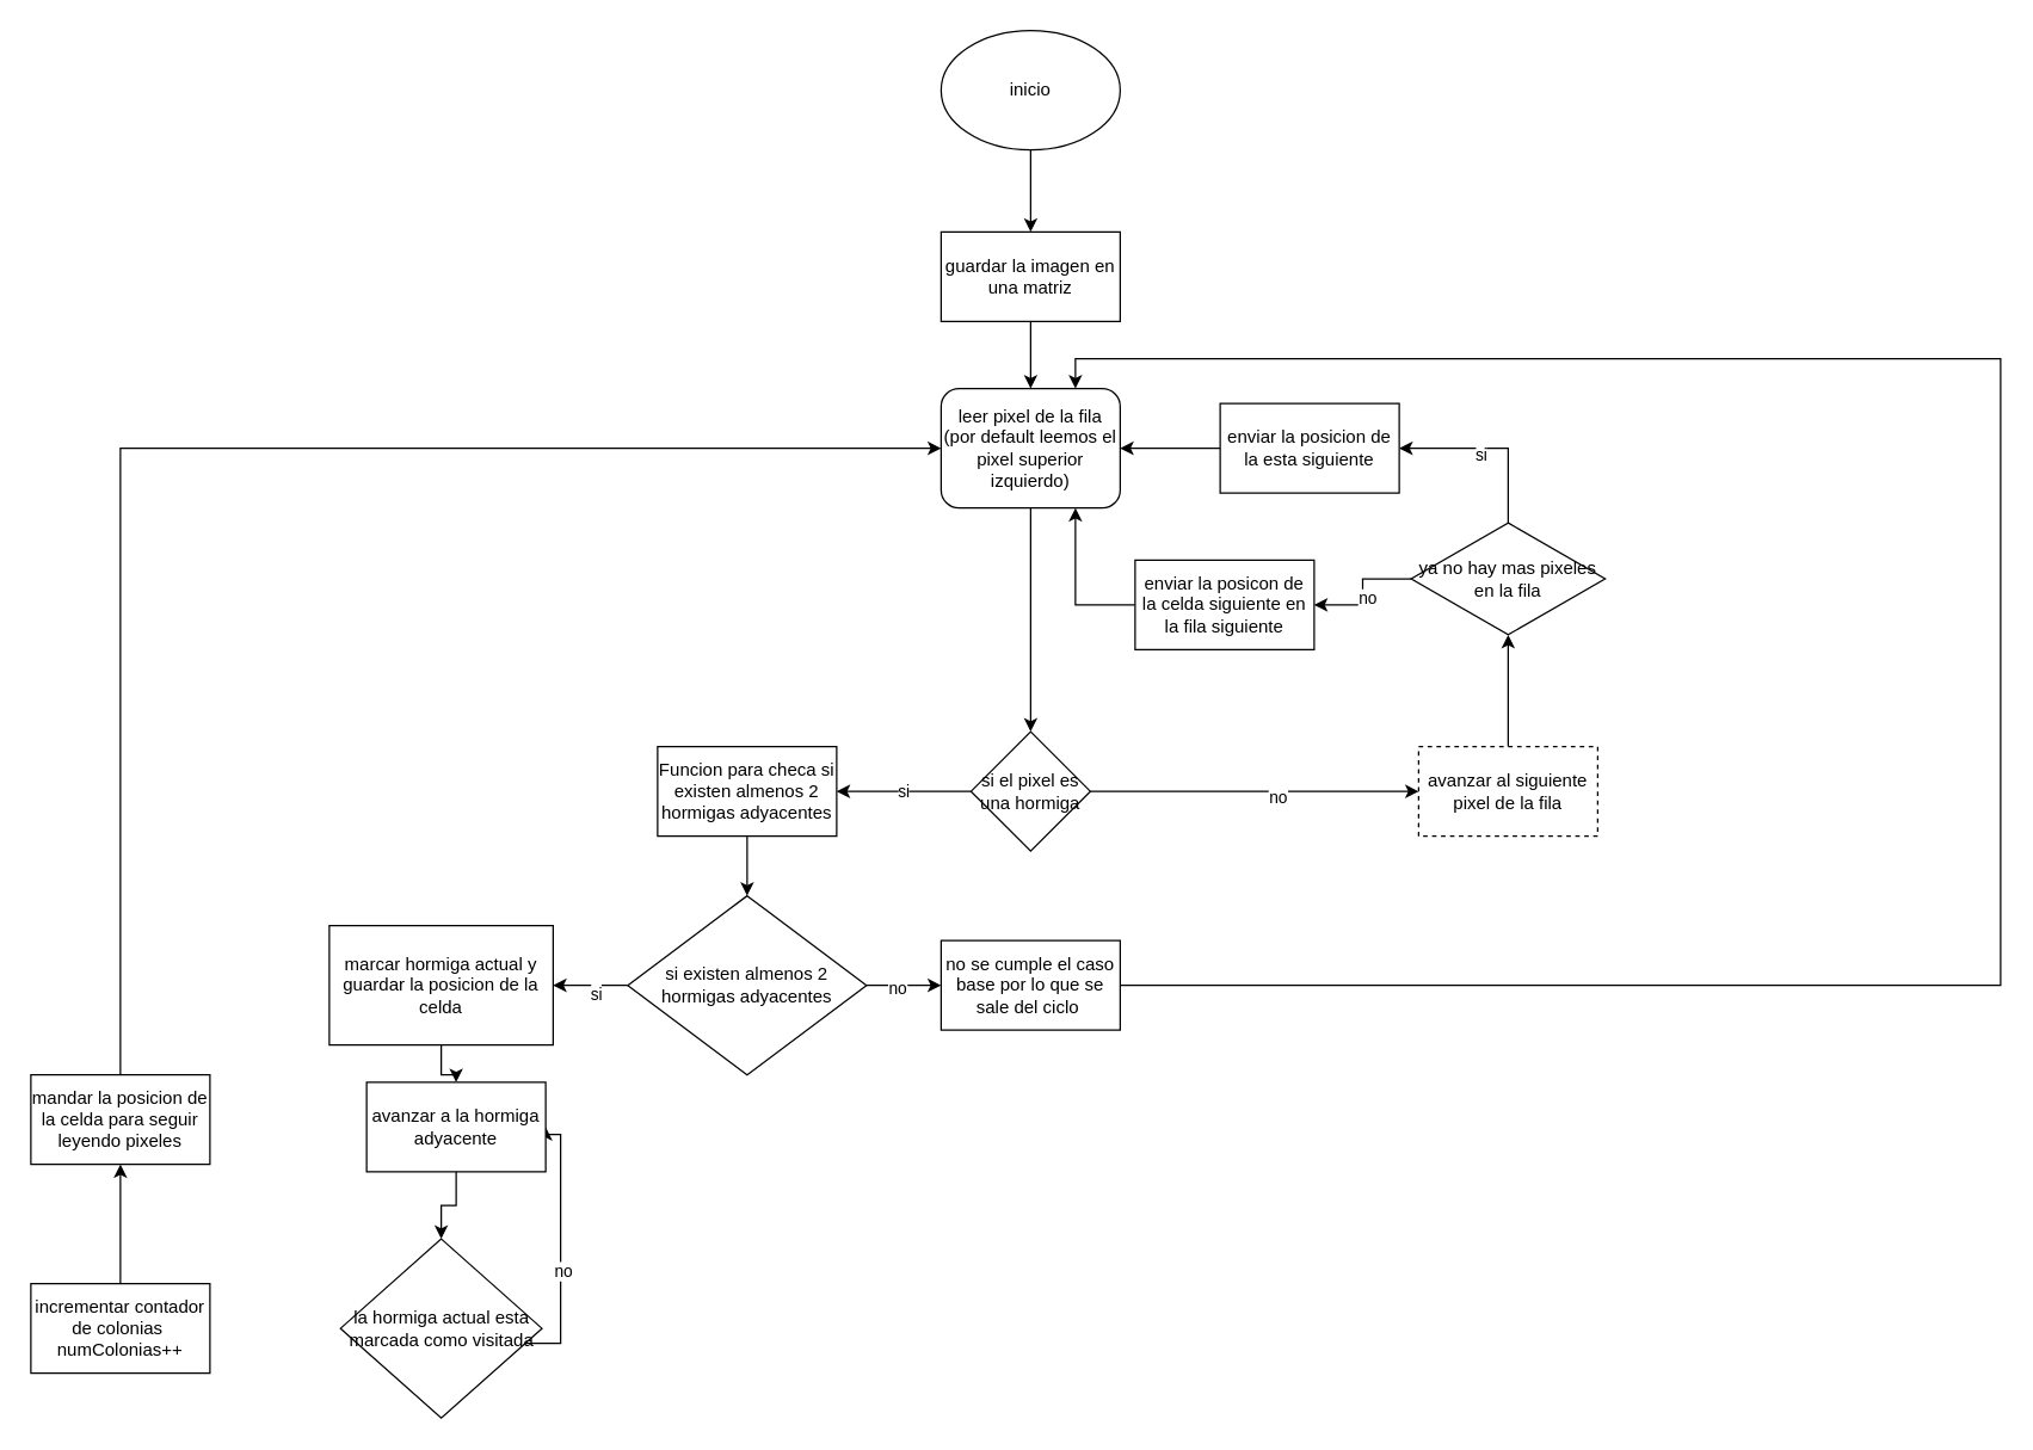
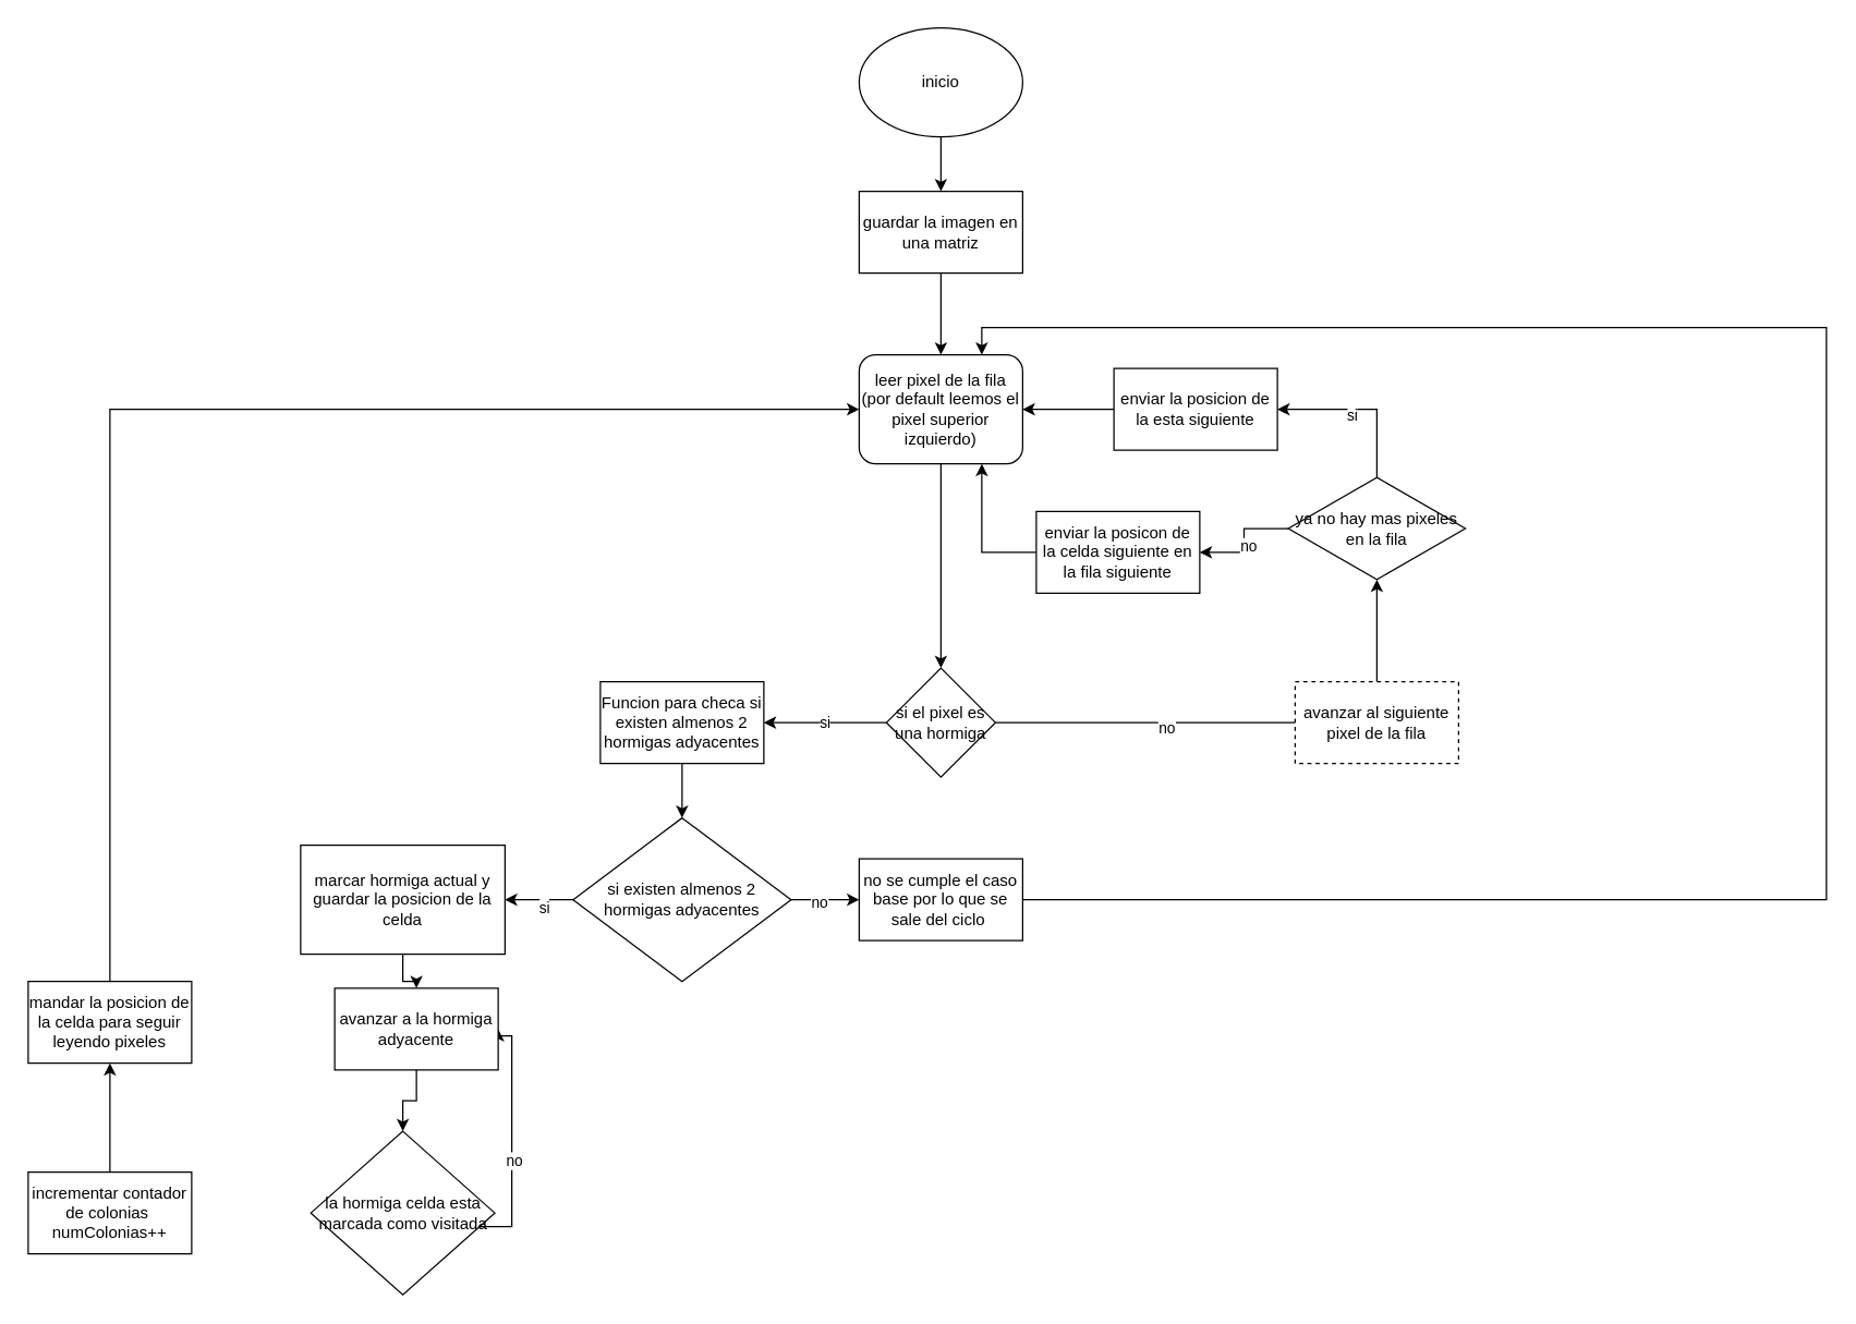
  <mxCell id="0" />
  <mxCell id="1" parent="0" />
  <mxCell id="2" value="" style="edgeStyle=orthogonalEdgeStyle;rounded=0;orthogonalLoop=1;jettySize=auto;html=1;" edge="1" parent="1" source="3" target="5"><mxGeometry relative="1" as="geometry" /></mxCell>
  <mxCell id="3" value="inicio" style="ellipse;whiteSpace=wrap;html=1;" vertex="1" parent="1"><mxGeometry x="630" y="20" width="120" height="80" as="geometry" /></mxCell>
  <mxCell id="4" value="" style="edgeStyle=orthogonalEdgeStyle;rounded=0;orthogonalLoop=1;jettySize=auto;html=1;entryX=0.5;entryY=0;entryDx=0;entryDy=0;" edge="1" parent="1" source="5" target="37"><mxGeometry relative="1" as="geometry"><mxPoint x="690" y="170" as="targetPoint" /></mxGeometry></mxCell>
- <mxCell id="5" value="guardar la imagen en una matriz" style="whiteSpace=wrap;html=1;" vertex="1" parent="1"><mxGeometry x="630" y="155" width="120" height="60" as="geometry" /></mxCell>
+ <mxCell id="5" value="guardar la imagen en una matriz" style="whiteSpace=wrap;html=1;" vertex="1" parent="1"><mxGeometry x="630" y="140" width="120" height="60" as="geometry" /></mxCell>
  <mxCell id="6" value="" style="edgeStyle=orthogonalEdgeStyle;rounded=0;orthogonalLoop=1;jettySize=auto;html=1;" edge="1" parent="1" source="10" target="12"><mxGeometry relative="1" as="geometry" /></mxCell>
  <mxCell id="7" value="si" style="edgeLabel;html=1;align=center;verticalAlign=middle;resizable=0;points=[];" vertex="1" connectable="0" parent="6"><mxGeometry x="0.033" y="-1" relative="1" as="geometry"><mxPoint as="offset" /></mxGeometry></mxCell>
- <mxCell id="8" value="" style="edgeStyle=orthogonalEdgeStyle;rounded=0;orthogonalLoop=1;jettySize=auto;html=1;" edge="1" parent="1" source="10" target="14"><mxGeometry relative="1" as="geometry" /></mxCell>
+ <mxCell id="8" value="" style="edgeStyle=orthogonalEdgeStyle;rounded=0;orthogonalLoop=1;jettySize=auto;html=1;endArrow=none;" edge="1" parent="1" source="10" target="14"><mxGeometry relative="1" as="geometry" /></mxCell>
  <mxCell id="9" value="no" style="edgeLabel;html=1;align=center;verticalAlign=middle;resizable=0;points=[];" vertex="1" connectable="0" parent="8"><mxGeometry x="0.137" y="-3" relative="1" as="geometry"><mxPoint as="offset" /></mxGeometry></mxCell>
  <mxCell id="10" value="si el pixel es una hormiga" style="rhombus;whiteSpace=wrap;html=1;" vertex="1" parent="1"><mxGeometry x="650" y="490" width="80" height="80" as="geometry" /></mxCell>
  <mxCell id="11" value="" style="edgeStyle=orthogonalEdgeStyle;rounded=0;orthogonalLoop=1;jettySize=auto;html=1;" edge="1" parent="1" source="12" target="19"><mxGeometry relative="1" as="geometry" /></mxCell>
  <mxCell id="12" value="Funcion para checa si existen almenos 2 hormigas adyacentes" style="whiteSpace=wrap;html=1;" vertex="1" parent="1"><mxGeometry x="440" y="500" width="120" height="60" as="geometry" /></mxCell>
  <mxCell id="13" value="" style="edgeStyle=orthogonalEdgeStyle;rounded=0;orthogonalLoop=1;jettySize=auto;html=1;" edge="1" parent="1" source="14" target="35"><mxGeometry relative="1" as="geometry" /></mxCell>
  <mxCell id="14" value="avanzar al siguiente pixel de la fila" style="whiteSpace=wrap;html=1;dashed=1;" vertex="1" parent="1"><mxGeometry x="950" y="500" width="120" height="60" as="geometry" /></mxCell>
  <mxCell id="15" value="" style="edgeStyle=orthogonalEdgeStyle;rounded=0;orthogonalLoop=1;jettySize=auto;html=1;" edge="1" parent="1" source="19" target="21"><mxGeometry relative="1" as="geometry" /></mxCell>
  <mxCell id="16" value="si" style="edgeLabel;html=1;align=center;verticalAlign=middle;resizable=0;points=[];" vertex="1" connectable="0" parent="15"><mxGeometry x="-0.12" y="5" relative="1" as="geometry"><mxPoint as="offset" /></mxGeometry></mxCell>
  <mxCell id="17" value="" style="edgeStyle=orthogonalEdgeStyle;rounded=0;orthogonalLoop=1;jettySize=auto;html=1;" edge="1" parent="1" source="19" target="23"><mxGeometry relative="1" as="geometry" /></mxCell>
  <mxCell id="18" value="no" style="edgeLabel;html=1;align=center;verticalAlign=middle;resizable=0;points=[];" vertex="1" connectable="0" parent="17"><mxGeometry x="-0.213" y="-1" relative="1" as="geometry"><mxPoint as="offset" /></mxGeometry></mxCell>
  <mxCell id="19" value="si existen almenos 2 hormigas adyacentes" style="rhombus;whiteSpace=wrap;html=1;" vertex="1" parent="1"><mxGeometry x="420" y="600" width="160" height="120" as="geometry" /></mxCell>
  <mxCell id="20" value="" style="edgeStyle=orthogonalEdgeStyle;rounded=0;orthogonalLoop=1;jettySize=auto;html=1;" edge="1" parent="1" source="21" target="30"><mxGeometry relative="1" as="geometry" /></mxCell>
  <mxCell id="21" value="marcar hormiga actual y guardar la posicion de la celda" style="whiteSpace=wrap;html=1;" vertex="1" parent="1"><mxGeometry x="220" y="620" width="150" height="80" as="geometry" /></mxCell>
  <mxCell id="22" style="edgeStyle=orthogonalEdgeStyle;rounded=0;orthogonalLoop=1;jettySize=auto;html=1;entryX=0.75;entryY=0;entryDx=0;entryDy=0;" edge="1" parent="1" source="23" target="37"><mxGeometry relative="1" as="geometry"><Array as="points"><mxPoint x="1340" y="660" /><mxPoint x="1340" y="240" /><mxPoint x="720" y="240" /></Array></mxGeometry></mxCell>
  <mxCell id="23" value="no se cumple el caso base por lo que se sale del ciclo&amp;nbsp;" style="whiteSpace=wrap;html=1;" vertex="1" parent="1"><mxGeometry x="630" y="630" width="120" height="60" as="geometry" /></mxCell>
  <mxCell id="24" value="" style="edgeStyle=orthogonalEdgeStyle;rounded=0;orthogonalLoop=1;jettySize=auto;html=1;entryX=1;entryY=0.5;entryDx=0;entryDy=0;" edge="1" parent="1" source="26" target="30"><mxGeometry relative="1" as="geometry"><mxPoint x="450" y="900" as="targetPoint" /><Array as="points"><mxPoint x="375" y="900" /><mxPoint x="375" y="760" /></Array></mxGeometry></mxCell>
  <mxCell id="25" value="no" style="edgeLabel;html=1;align=center;verticalAlign=middle;resizable=0;points=[];" vertex="1" connectable="0" parent="24"><mxGeometry x="-0.196" y="-1" relative="1" as="geometry"><mxPoint as="offset" /></mxGeometry></mxCell>
- <mxCell id="26" value="la hormiga actual esta marcada como visitada" style="rhombus;whiteSpace=wrap;html=1;" vertex="1" parent="1"><mxGeometry x="227.5" y="830" width="135" height="120" as="geometry" /></mxCell>
+ <mxCell id="26" value="la hormiga celda esta marcada como visitada" style="rhombus;whiteSpace=wrap;html=1;" vertex="1" parent="1"><mxGeometry x="227.5" y="830" width="135" height="120" as="geometry" /></mxCell>
  <mxCell id="27" value="" style="edgeStyle=orthogonalEdgeStyle;rounded=0;orthogonalLoop=1;jettySize=auto;html=1;" edge="1" parent="1" source="28" target="39"><mxGeometry relative="1" as="geometry" /></mxCell>
  <mxCell id="28" value="incrementar contador de colonias&amp;nbsp;&lt;br&gt;numColonias++" style="whiteSpace=wrap;html=1;" vertex="1" parent="1"><mxGeometry x="20" y="860" width="120" height="60" as="geometry" /></mxCell>
  <mxCell id="29" value="" style="edgeStyle=orthogonalEdgeStyle;rounded=0;orthogonalLoop=1;jettySize=auto;html=1;" edge="1" parent="1" source="30" target="26"><mxGeometry relative="1" as="geometry" /></mxCell>
  <mxCell id="30" value="avanzar a la hormiga adyacente" style="whiteSpace=wrap;html=1;" vertex="1" parent="1"><mxGeometry x="245" y="725" width="120" height="60" as="geometry" /></mxCell>
  <mxCell id="31" value="" style="edgeStyle=orthogonalEdgeStyle;rounded=0;orthogonalLoop=1;jettySize=auto;html=1;" edge="1" parent="1" source="35" target="41"><mxGeometry relative="1" as="geometry"><Array as="points"><mxPoint x="1010" y="300" /></Array></mxGeometry></mxCell>
  <mxCell id="32" value="si" style="edgeLabel;html=1;align=center;verticalAlign=middle;resizable=0;points=[];" vertex="1" connectable="0" parent="31"><mxGeometry x="0.122" y="4" relative="1" as="geometry"><mxPoint as="offset" /></mxGeometry></mxCell>
  <mxCell id="33" value="" style="edgeStyle=orthogonalEdgeStyle;rounded=0;orthogonalLoop=1;jettySize=auto;html=1;" edge="1" parent="1" source="35" target="43"><mxGeometry relative="1" as="geometry" /></mxCell>
  <mxCell id="34" value="no" style="edgeLabel;html=1;align=center;verticalAlign=middle;resizable=0;points=[];" vertex="1" connectable="0" parent="33"><mxGeometry x="0.097" y="3" relative="1" as="geometry"><mxPoint as="offset" /></mxGeometry></mxCell>
  <mxCell id="35" value="ya no hay mas pixeles en la fila" style="rhombus;whiteSpace=wrap;html=1;" vertex="1" parent="1"><mxGeometry x="945" y="350" width="130" height="75" as="geometry" /></mxCell>
  <mxCell id="36" style="edgeStyle=orthogonalEdgeStyle;rounded=0;orthogonalLoop=1;jettySize=auto;html=1;entryX=0.5;entryY=0;entryDx=0;entryDy=0;" edge="1" parent="1" source="37" target="10"><mxGeometry relative="1" as="geometry" /></mxCell>
  <mxCell id="37" value="leer pixel de la fila&lt;div&gt;(por default leemos el pixel superior izquierdo)&lt;/div&gt;" style="rounded=1;whiteSpace=wrap;html=1;" vertex="1" parent="1"><mxGeometry x="630" y="260" width="120" height="80" as="geometry" /></mxCell>
  <mxCell id="38" style="edgeStyle=orthogonalEdgeStyle;rounded=0;orthogonalLoop=1;jettySize=auto;html=1;entryX=0;entryY=0.5;entryDx=0;entryDy=0;" edge="1" parent="1" source="39" target="37"><mxGeometry relative="1" as="geometry"><Array as="points"><mxPoint x="80" y="300" /></Array></mxGeometry></mxCell>
  <mxCell id="39" value="mandar la posicion de la celda para seguir leyendo pixeles" style="whiteSpace=wrap;html=1;" vertex="1" parent="1"><mxGeometry x="20" y="720" width="120" height="60" as="geometry" /></mxCell>
  <mxCell id="40" value="" style="edgeStyle=orthogonalEdgeStyle;rounded=0;orthogonalLoop=1;jettySize=auto;html=1;" edge="1" parent="1" source="41" target="37"><mxGeometry relative="1" as="geometry" /></mxCell>
  <mxCell id="41" value="enviar la posicion de la esta siguiente" style="whiteSpace=wrap;html=1;" vertex="1" parent="1"><mxGeometry x="817" y="270" width="120" height="60" as="geometry" /></mxCell>
  <mxCell id="42" style="edgeStyle=orthogonalEdgeStyle;rounded=0;orthogonalLoop=1;jettySize=auto;html=1;entryX=0.75;entryY=1;entryDx=0;entryDy=0;" edge="1" parent="1" source="43" target="37"><mxGeometry relative="1" as="geometry" /></mxCell>
  <mxCell id="43" value="enviar la posicon de la celda siguiente en la fila siguiente" style="whiteSpace=wrap;html=1;" vertex="1" parent="1"><mxGeometry x="760" y="375" width="120" height="60" as="geometry" /></mxCell>
